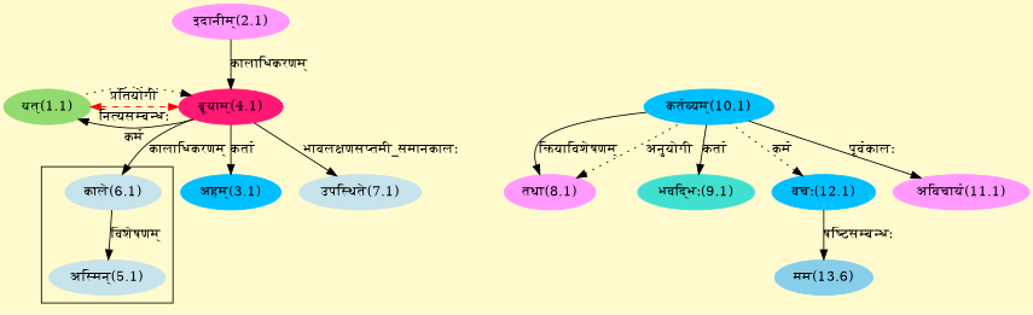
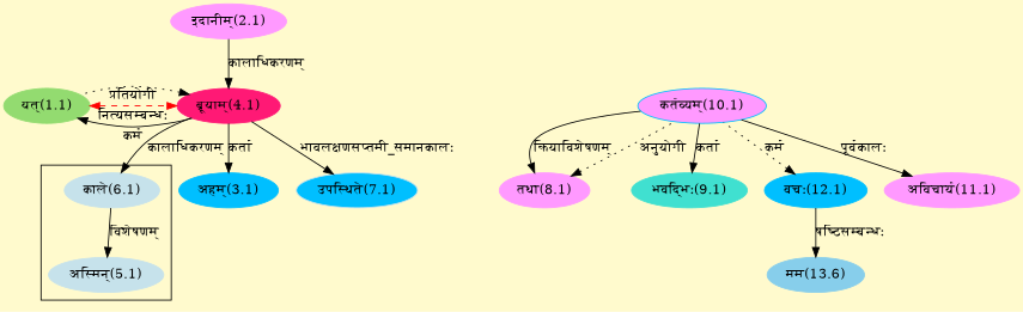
  digraph {
    bgcolor=lemonchiffon1
    compound=true
    rankdir=BT
    node [color="#C6E2EB" style=filled]
    edge [dir=back]
    n1 [color="#93DB70" label="यत्(1.1)"]
    n2 [color="#FF1975" label="ब्रूयाम्(4.1)"]
    n3 [label="अस्मिन्(5.1)"]
    n4 [label="काले(6.1)"]
    n5 [color="#FF99FF" label="इदानीम्(2.1)"]
    n6 [color="#00BFFF" label="अहम्(3.1)"]
-   n7 [label="उपस्थिते(7.1)"]
+   n7 [label="उपस्थिते(7.1)" fillcolor="#00BFFF"]
    n8 [color="#FF99FF" label="तथा(8.1)"]
-   n9 [color="#00BFFF" label="कर्तव्यम्(10.1)"]
+   n9 [color="#00BFFF" label="कर्तव्यम्(10.1)" fillcolor="#FF99FF"]
    n10 [color="#40E0D0" label="भवद्भिः(9.1)"]
    n11 [color="#00BFFF" label="वचः(12.1)"]
    n12 [color="#FF99FF" label="अविचार्य(11.1)"]
    n13 [color="#87CEEB" label="मम(13.6)"]
    subgraph sub_1 {
      rank=same
      n1
      n2
    }
    subgraph cluster_2 {
      n3
      n4
    }
    n1 -> n2 [label="कर्म"]
    n1 -> n2 [color=red dir=both label="नित्यसम्बन्धः" style=dashed]
    n2 -> n1 [label="प्रतियोगी" style=dotted]
    n2 -> n5 [label="कालाधिकरणम्"]
    n3 -> n4 [label="विशेषणम्"]
    n4 -> n2 [label="कालाधिकरणम्"]
    n6 -> n2 [label="कर्ता"]
    n7 -> n2 [label="भावलक्षणसप्तमी_समानकालः"]
    n8 -> n9 [label="क्रियाविशेषणम्"]
    n8 -> n9 [label="अनुयोगी" style=dotted]
    n10 -> n9 [label="कर्ता"]
    n11 -> n9 [label="कर्म" style=dotted]
    n12 -> n9 [label="पूर्वकालः"]
    n13 -> n11 [label="षष्ठिसम्बन्धः"]
  }
